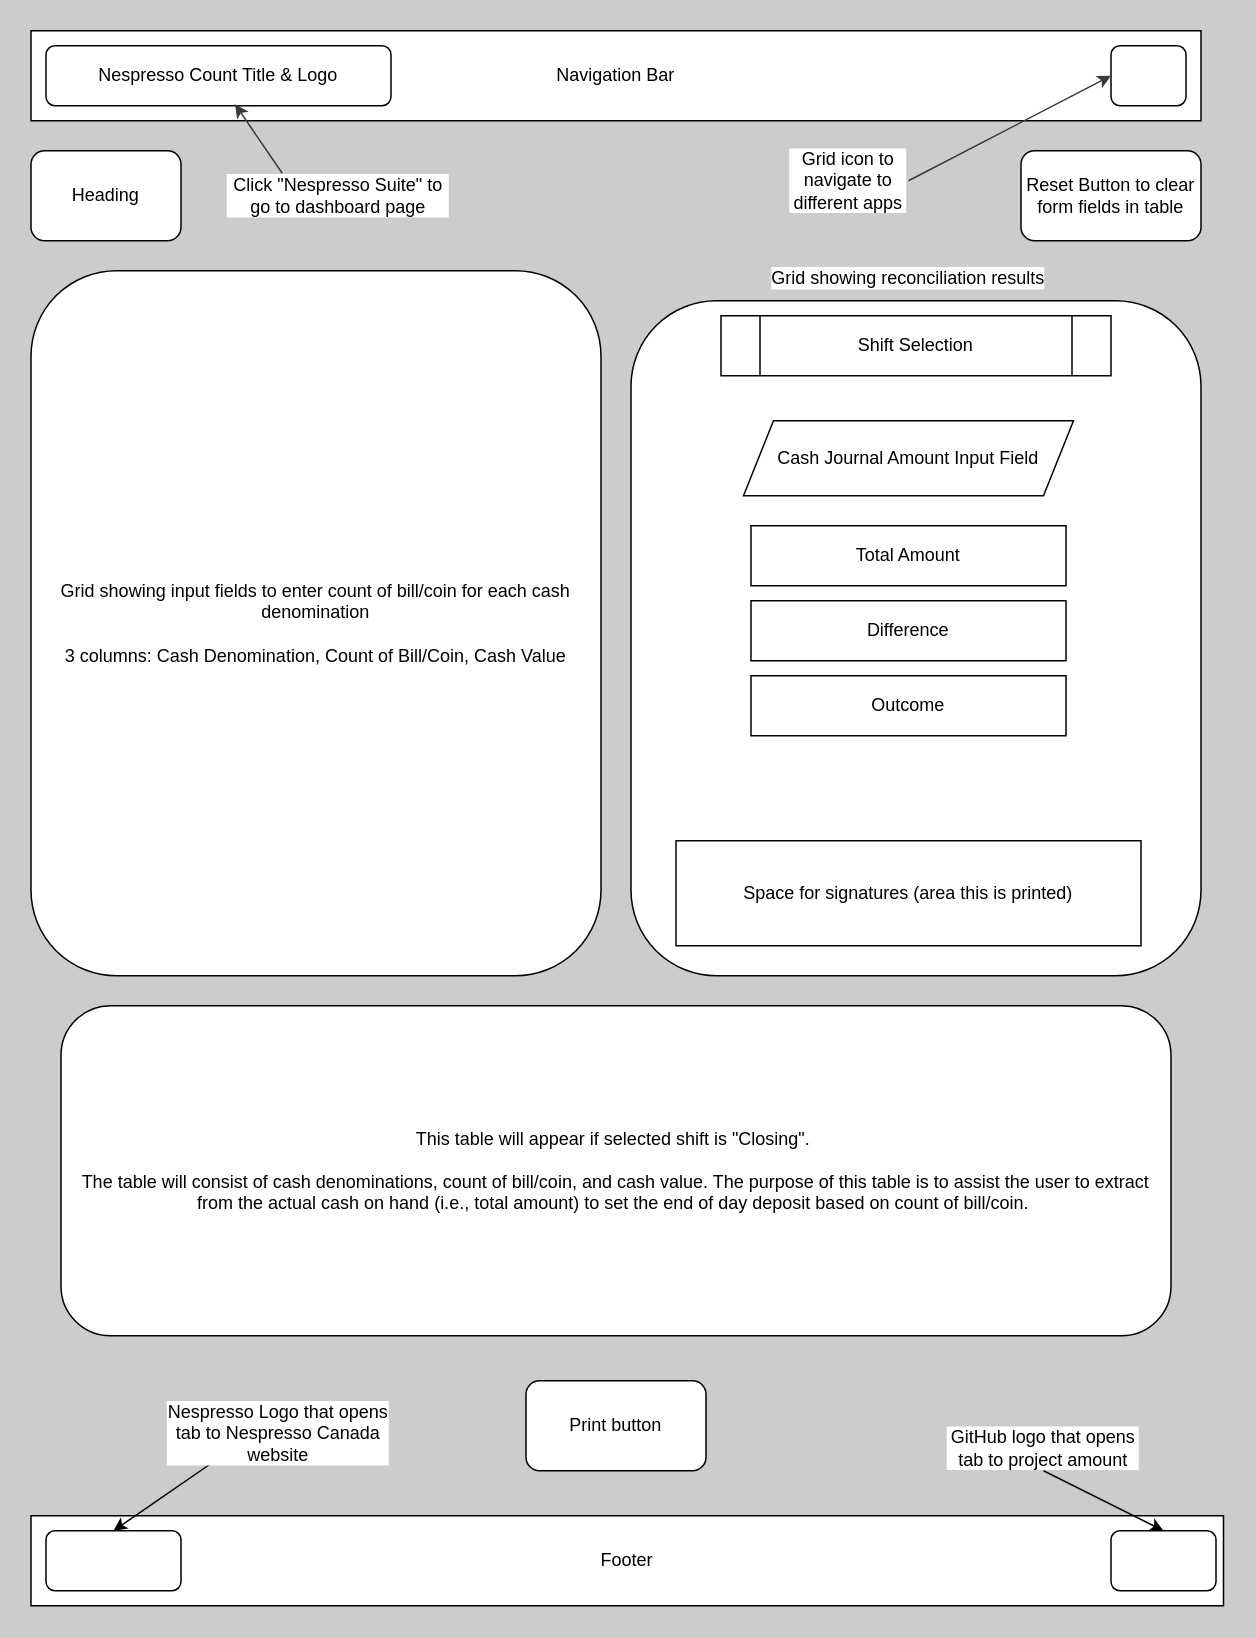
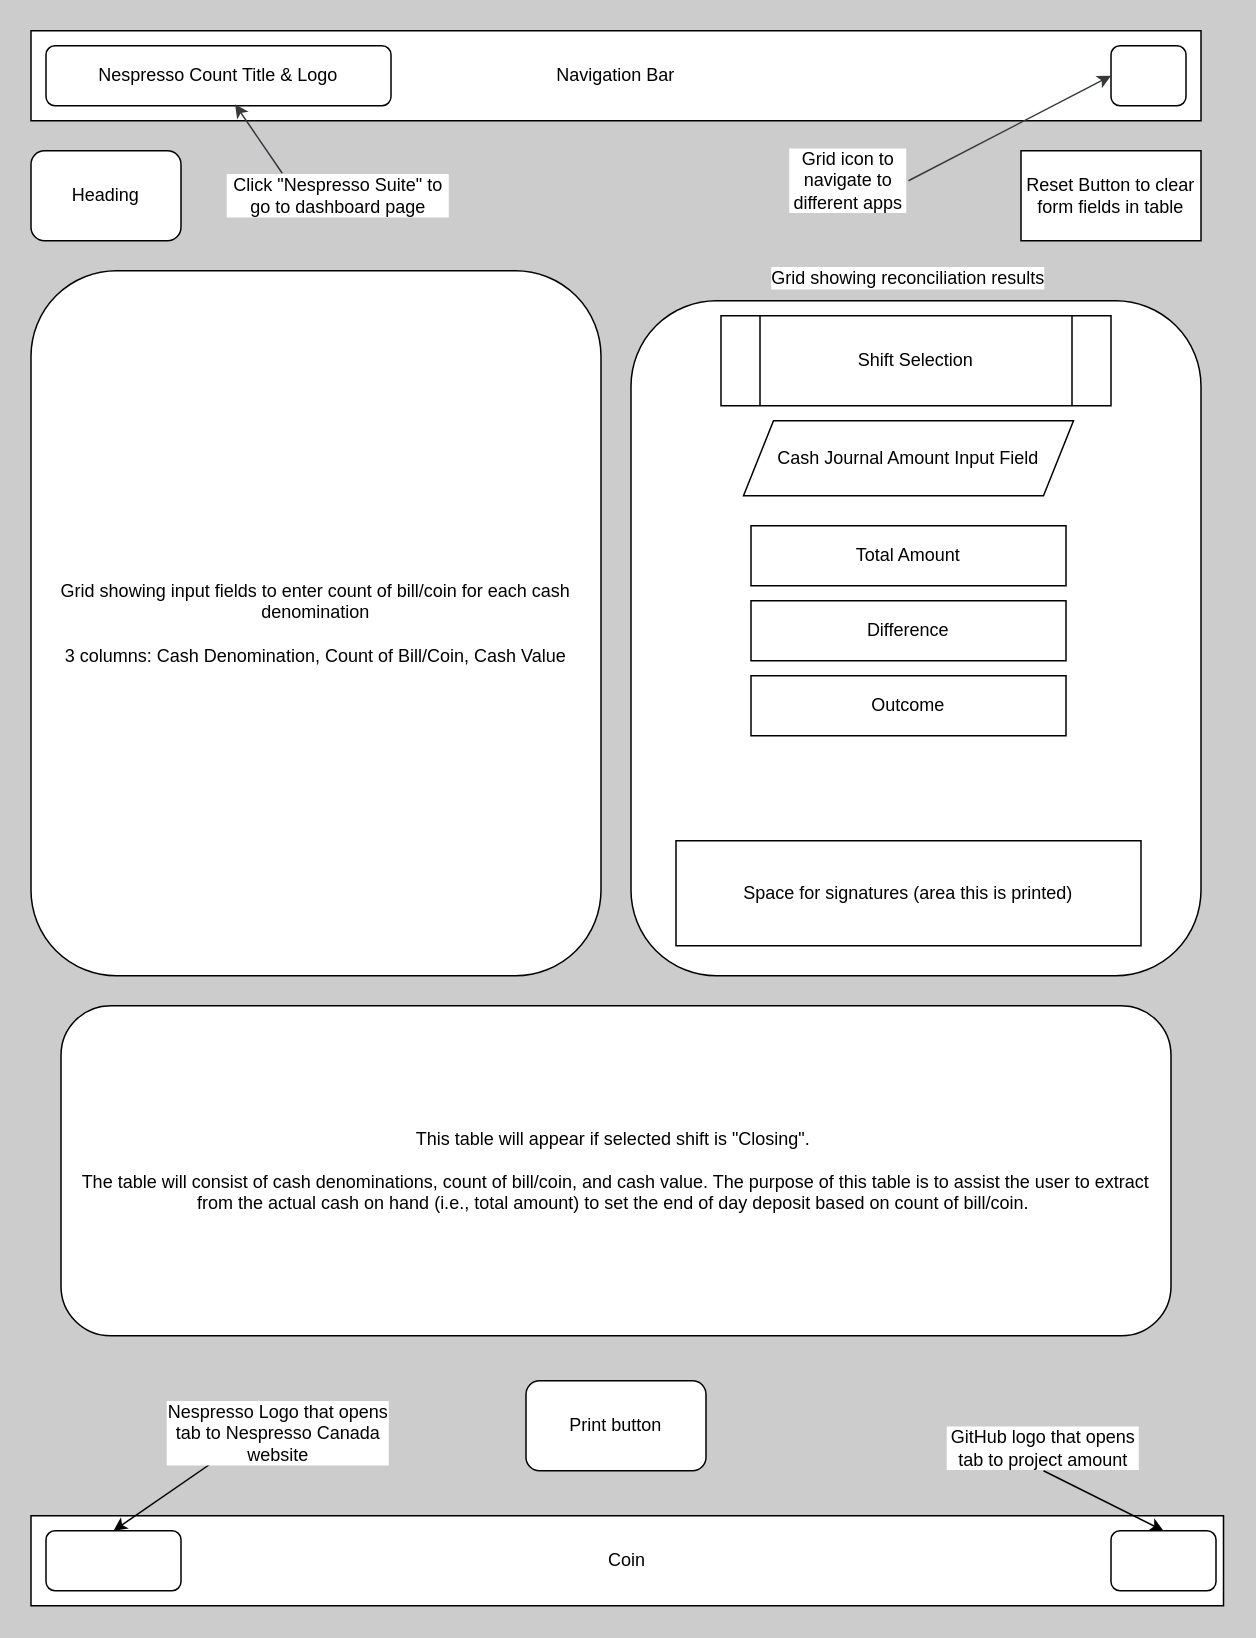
  <mxCell id="0" />
  <mxCell id="1" parent="0" />
  <mxCell id="2" value="Navigation Bar" style="rounded=0;whiteSpace=wrap;html=1;" parent="1" vertex="1"><mxGeometry x="20" y="20" width="780" height="60" as="geometry" /></mxCell>
- <mxCell id="3" value="Footer" style="rounded=0;whiteSpace=wrap;html=1;" parent="1" vertex="1"><mxGeometry x="20" y="1010" width="795" height="60" as="geometry" /></mxCell>
+ <mxCell id="3" value="Coin" style="rounded=0;whiteSpace=wrap;html=1;" parent="1" vertex="1"><mxGeometry x="20" y="1010" width="795" height="60" as="geometry" /></mxCell>
  <mxCell id="4" value="" style="rounded=1;whiteSpace=wrap;html=1;" parent="1" vertex="1"><mxGeometry x="740" y="30" width="50" height="40" as="geometry" /></mxCell>
  <mxCell id="5" value="Nespresso Count Title &amp;amp; Logo" style="rounded=1;whiteSpace=wrap;html=1;" parent="1" vertex="1"><mxGeometry x="30" y="30" width="230" height="40" as="geometry" /></mxCell>
  <mxCell id="6" style="edgeStyle=none;html=1;exitX=1;exitY=0.5;exitDx=0;exitDy=0;entryX=0;entryY=0.5;entryDx=0;entryDy=0;labelBorderColor=#FFFFFF;textShadow=1;fillColor=#f9f7ed;strokeColor=#36393d;" parent="1" source="7" target="4" edge="1"><mxGeometry relative="1" as="geometry" /></mxCell>
  <mxCell id="7" value="Grid icon to navigate to different apps" style="text;html=1;align=center;verticalAlign=middle;whiteSpace=wrap;rounded=0;labelBackgroundColor=#FFFFFF;" parent="1" vertex="1"><mxGeometry x="525" y="90" width="80" height="60" as="geometry" /></mxCell>
  <mxCell id="8" value="Click &quot;Nespresso Suite&quot; to go to dashboard page" style="text;html=1;align=center;verticalAlign=middle;whiteSpace=wrap;rounded=0;labelBackgroundColor=#FFFFFF;" parent="1" vertex="1"><mxGeometry x="150" y="115" width="150" height="30" as="geometry" /></mxCell>
  <mxCell id="9" style="edgeStyle=none;html=1;exitX=0.25;exitY=0;exitDx=0;exitDy=0;entryX=0.548;entryY=0.975;entryDx=0;entryDy=0;entryPerimeter=0;labelBorderColor=#FFFFFF;textShadow=1;fillColor=#f9f7ed;strokeColor=#36393d;" parent="1" source="8" target="5" edge="1"><mxGeometry relative="1" as="geometry" /></mxCell>
  <mxCell id="10" value="" style="rounded=1;whiteSpace=wrap;html=1;" parent="1" vertex="1"><mxGeometry x="30" y="1020" width="90" height="40" as="geometry" /></mxCell>
  <mxCell id="11" value="" style="rounded=1;whiteSpace=wrap;html=1;" parent="1" vertex="1"><mxGeometry x="740" y="1020" width="70" height="40" as="geometry" /></mxCell>
  <mxCell id="12" style="edgeStyle=none;html=1;exitX=0.25;exitY=1;exitDx=0;exitDy=0;entryX=0.5;entryY=0;entryDx=0;entryDy=0;" parent="1" source="13" target="10" edge="1"><mxGeometry relative="1" as="geometry" /></mxCell>
  <mxCell id="13" value="Nespresso Logo that opens tab to Nespresso Canada website" style="text;html=1;align=center;verticalAlign=middle;whiteSpace=wrap;rounded=0;labelBackgroundColor=#FFFFFF;" parent="1" vertex="1"><mxGeometry x="110" y="940" width="150" height="30" as="geometry" /></mxCell>
  <mxCell id="14" style="edgeStyle=none;html=1;exitX=0.5;exitY=1;exitDx=0;exitDy=0;entryX=0.5;entryY=0;entryDx=0;entryDy=0;" parent="1" source="15" target="11" edge="1"><mxGeometry relative="1" as="geometry" /></mxCell>
  <mxCell id="15" value="GitHub logo that opens tab to project amount" style="text;html=1;align=center;verticalAlign=middle;whiteSpace=wrap;rounded=0;labelBackgroundColor=#FFFFFF;" parent="1" vertex="1"><mxGeometry x="630" y="950" width="130" height="30" as="geometry" /></mxCell>
  <mxCell id="16" value="Grid showing input fields to enter count of bill/coin for each cash denomination&lt;div&gt;&lt;br&gt;&lt;/div&gt;&lt;div&gt;3 columns: Cash Denomination, Count of Bill/Coin, Cash Value&lt;/div&gt;" style="rounded=1;whiteSpace=wrap;html=1;" parent="1" vertex="1"><mxGeometry x="20" y="180" width="380" height="470" as="geometry" /></mxCell>
  <mxCell id="17" value="" style="rounded=1;whiteSpace=wrap;html=1;" parent="1" vertex="1"><mxGeometry x="420" y="200" width="380" height="450" as="geometry" /></mxCell>
  <mxCell id="18" value="Grid showing reconciliation results" style="text;html=1;align=center;verticalAlign=middle;whiteSpace=wrap;rounded=0;labelBackgroundColor=default;" parent="1" vertex="1"><mxGeometry x="450" y="170" width="310" height="30" as="geometry" /></mxCell>
  <mxCell id="19" value="Cash Journal Amount Input Field" style="shape=parallelogram;perimeter=parallelogramPerimeter;whiteSpace=wrap;html=1;fixedSize=1;" parent="1" vertex="1"><mxGeometry x="495" y="280" width="220" height="50" as="geometry" /></mxCell>
  <mxCell id="20" value="Total Amount" style="rounded=0;whiteSpace=wrap;html=1;" parent="1" vertex="1"><mxGeometry x="500" y="350" width="210" height="40" as="geometry" /></mxCell>
  <mxCell id="21" value="Difference" style="rounded=0;whiteSpace=wrap;html=1;" parent="1" vertex="1"><mxGeometry x="500" y="400" width="210" height="40" as="geometry" /></mxCell>
  <mxCell id="22" value="Outcome" style="rounded=0;whiteSpace=wrap;html=1;" parent="1" vertex="1"><mxGeometry x="500" y="450" width="210" height="40" as="geometry" /></mxCell>
- <mxCell id="23" value="Shift Selection" style="shape=process;whiteSpace=wrap;html=1;backgroundOutline=1;" parent="1" vertex="1"><mxGeometry x="480" y="210" width="260" height="40" as="geometry" /></mxCell>
+ <mxCell id="23" value="Shift Selection" style="shape=process;whiteSpace=wrap;html=1;backgroundOutline=1;" parent="1" vertex="1"><mxGeometry x="480" y="210" width="260" height="60" as="geometry" /></mxCell>
  <mxCell id="24" value="Space for signatures (area this is printed)" style="rounded=0;whiteSpace=wrap;html=1;" parent="1" vertex="1"><mxGeometry x="450" y="560" width="310" height="70" as="geometry" /></mxCell>
  <mxCell id="25" value="Print button" style="rounded=1;whiteSpace=wrap;html=1;" parent="1" vertex="1"><mxGeometry x="350" y="920" width="120" height="60" as="geometry" /></mxCell>
  <mxCell id="26" value="Heading" style="rounded=1;whiteSpace=wrap;html=1;" parent="1" vertex="1"><mxGeometry x="20" y="100" width="100" height="60" as="geometry" /></mxCell>
- <mxCell id="27" value="Reset Button to clear form fields in table" style="rounded=1;whiteSpace=wrap;html=1;" parent="1" vertex="1"><mxGeometry x="680" y="100" width="120" height="60" as="geometry" /></mxCell>
+ <mxCell id="27" value="Reset Button to clear form fields in table" style="whiteSpace=wrap;html=1;rounded=0;" parent="1" vertex="1"><mxGeometry x="680" y="100" width="120" height="60" as="geometry" /></mxCell>
  <mxCell id="28" value="This table will appear if selected shift is &quot;Closing&quot;.&amp;nbsp;&lt;div&gt;&lt;br&gt;&lt;/div&gt;&lt;div&gt;The table will consist of cash denominations, count of bill/coin, and cash value. The purpose of this table is to assist the user to extract from the actual cash on hand (i.e., total amount) to set the end of day deposit based on count of bill/coin.&amp;nbsp;&lt;/div&gt;" style="rounded=1;whiteSpace=wrap;html=1;" vertex="1" parent="1"><mxGeometry x="40" y="670" width="740" height="220" as="geometry" /></mxCell>
